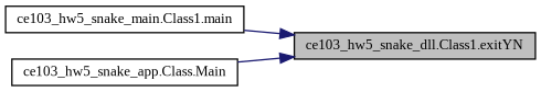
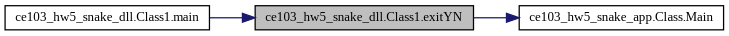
  digraph {
    fontname="Liberation Serif"
    rankdir=RL
    node [color=black fillcolor=white fontname="Liberation Serif" fontsize=10 shape=record style=filled]
    edge [color=midnightblue dir=back fontname="Liberation Serif" fontsize=10 labelfontname=Helvetica labelfontsize=10 style=solid]
    n1 [fillcolor=grey75 fontcolor=black height=0.2 label="ce103_hw5_snake_dll.Class1.exitYN" width=0.4]
-   n2 [height=0.2 label="ce103_hw5_snake_main.Class1.main" width=0.4]
+   n2 [height=0.2 label="ce103_hw5_snake_dll.Class1.main" width=0.4]
    n3 [height=0.2 label="ce103_hw5_snake_app.Class.Main" width=0.4]
    n1 -> n2
-   n1 -> n3
+   n3 -> n1
  }
